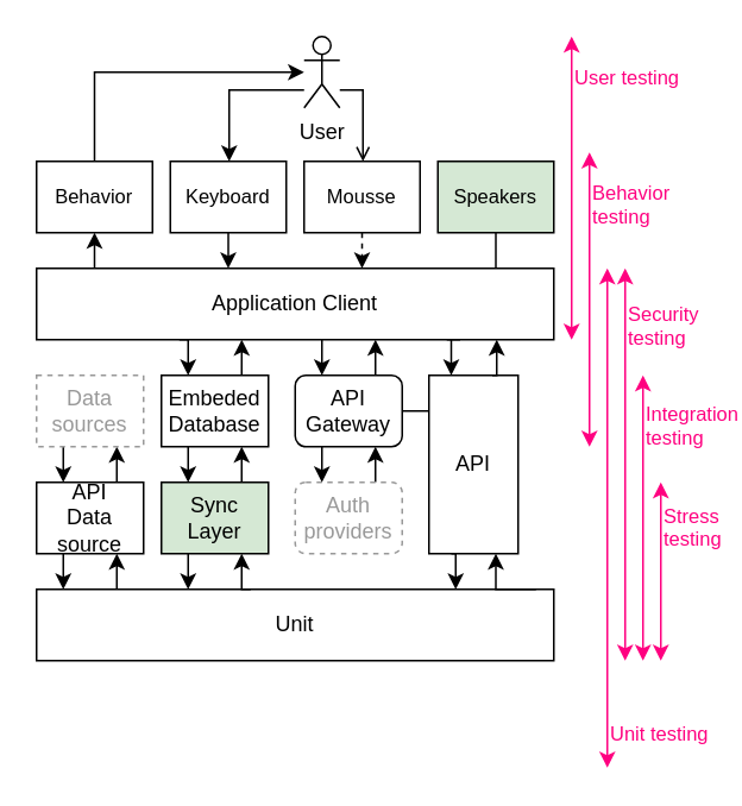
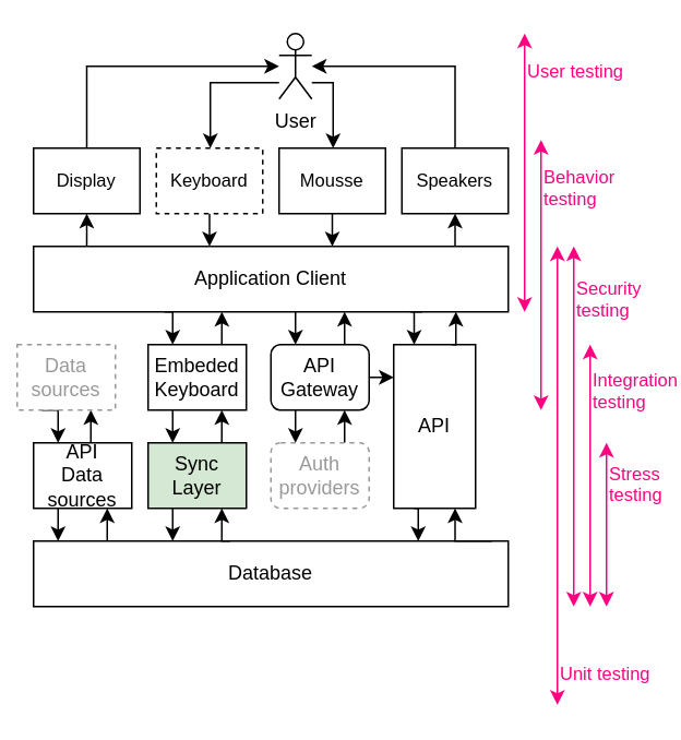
  <mxCell id="0" />
  <mxCell id="1" parent="0" />
  <mxCell id="2" style="edgeStyle=orthogonalEdgeStyle;rounded=0;orthogonalLoop=1;jettySize=auto;html=1;strokeColor=#000000;fontColor=#000000;" edge="1" parent="1" source="3" target="42"><mxGeometry relative="1" as="geometry"><Array as="points"><mxPoint x="53" y="40" /></Array></mxGeometry></mxCell>
- <mxCell id="3" value="Behavior" style="rounded=0;whiteSpace=wrap;html=1;fontSize=11;" vertex="1" parent="1"><mxGeometry x="20" y="90" width="65" height="40" as="geometry" /></mxCell>
+ <mxCell id="3" value="Display" style="rounded=0;whiteSpace=wrap;html=1;fontSize=11;" vertex="1" parent="1"><mxGeometry x="20" y="90" width="65" height="40" as="geometry" /></mxCell>
  <mxCell id="4" style="edgeStyle=orthogonalEdgeStyle;rounded=0;orthogonalLoop=1;jettySize=auto;html=1;exitX=0.5;exitY=1;exitDx=0;exitDy=0;" edge="1" parent="1" source="5" target="12"><mxGeometry relative="1" as="geometry"><Array as="points"><mxPoint x="140" y="160" /><mxPoint x="140" y="160" /></Array></mxGeometry></mxCell>
- <mxCell id="5" value="Keyboard" style="rounded=0;whiteSpace=wrap;html=1;fontSize=11;" vertex="1" parent="1"><mxGeometry x="95" y="90" width="65" height="40" as="geometry" /></mxCell>
- <mxCell id="6" style="edgeStyle=orthogonalEdgeStyle;rounded=0;orthogonalLoop=1;jettySize=auto;html=1;exitX=0.5;exitY=1;exitDx=0;exitDy=0;dashed=1;" edge="1" parent="1" source="7" target="12"><mxGeometry relative="1" as="geometry"><Array as="points"><mxPoint x="210" y="160" /><mxPoint x="210" y="160" /></Array></mxGeometry></mxCell>
+ <mxCell id="5" value="Keyboard" style="rounded=0;whiteSpace=wrap;html=1;fontSize=11;dashed=1;" vertex="1" parent="1"><mxGeometry x="95" y="90" width="65" height="40" as="geometry" /></mxCell>
+ <mxCell id="6" style="edgeStyle=orthogonalEdgeStyle;rounded=0;orthogonalLoop=1;jettySize=auto;html=1;exitX=0.5;exitY=1;exitDx=0;exitDy=0;" edge="1" parent="1" source="7" target="12"><mxGeometry relative="1" as="geometry"><Array as="points"><mxPoint x="210" y="160" /><mxPoint x="210" y="160" /></Array></mxGeometry></mxCell>
  <mxCell id="7" value="Mousse" style="rounded=0;whiteSpace=wrap;html=1;fontSize=11;" vertex="1" parent="1"><mxGeometry x="170" y="90" width="65" height="40" as="geometry" /></mxCell>
- <mxCell id="9" value="Speakers" style="rounded=0;whiteSpace=wrap;html=1;fontSize=11;fillColor=#d5e8d4;" vertex="1" parent="1"><mxGeometry x="245" y="90" width="65" height="40" as="geometry" /></mxCell>
+ <mxCell id="8" style="edgeStyle=orthogonalEdgeStyle;rounded=0;orthogonalLoop=1;jettySize=auto;html=1;strokeColor=#000000;fontColor=#000000;" edge="1" parent="1" source="9" target="42"><mxGeometry relative="1" as="geometry"><Array as="points"><mxPoint x="278" y="40" /></Array></mxGeometry></mxCell>
+ <mxCell id="9" value="Speakers" style="rounded=0;whiteSpace=wrap;html=1;fontSize=11;" vertex="1" parent="1"><mxGeometry x="245" y="90" width="65" height="40" as="geometry" /></mxCell>
  <mxCell id="10" style="edgeStyle=orthogonalEdgeStyle;rounded=0;orthogonalLoop=1;jettySize=auto;html=1;entryX=0.5;entryY=1;entryDx=0;entryDy=0;" edge="1" parent="1" source="12" target="3"><mxGeometry relative="1" as="geometry"><Array as="points"><mxPoint x="70" y="150" /><mxPoint x="70" y="150" /></Array></mxGeometry></mxCell>
- <mxCell id="11" style="edgeStyle=orthogonalEdgeStyle;rounded=0;orthogonalLoop=1;jettySize=auto;html=1;entryX=0.5;entryY=1;entryDx=0;entryDy=0;endArrow=none;" edge="1" parent="1" source="12" target="9"><mxGeometry relative="1" as="geometry"><Array as="points"><mxPoint x="280" y="160" /><mxPoint x="280" y="160" /></Array></mxGeometry></mxCell>
+ <mxCell id="11" style="edgeStyle=orthogonalEdgeStyle;rounded=0;orthogonalLoop=1;jettySize=auto;html=1;entryX=0.5;entryY=1;entryDx=0;entryDy=0;" edge="1" parent="1" source="12" target="9"><mxGeometry relative="1" as="geometry"><Array as="points"><mxPoint x="280" y="160" /><mxPoint x="280" y="160" /></Array></mxGeometry></mxCell>
  <mxCell id="12" value="Application Client" style="rounded=0;whiteSpace=wrap;html=1;" vertex="1" parent="1"><mxGeometry x="20" y="150" width="290" height="40" as="geometry" /></mxCell>
  <mxCell id="13" style="edgeStyle=orthogonalEdgeStyle;rounded=0;orthogonalLoop=1;jettySize=auto;html=1;entryX=0.75;entryY=1;entryDx=0;entryDy=0;" edge="1" parent="1" source="14" target="17"><mxGeometry relative="1" as="geometry"><Array as="points"><mxPoint x="70" y="330" /><mxPoint x="70" y="330" /></Array></mxGeometry></mxCell>
- <mxCell id="14" value="Unit" style="rounded=0;whiteSpace=wrap;html=1;" vertex="1" parent="1"><mxGeometry x="20" y="330" width="290" height="40" as="geometry" /></mxCell>
+ <mxCell id="14" value="Database" style="rounded=0;whiteSpace=wrap;html=1;" vertex="1" parent="1"><mxGeometry x="20" y="330" width="290" height="40" as="geometry" /></mxCell>
  <mxCell id="15" style="edgeStyle=orthogonalEdgeStyle;rounded=0;orthogonalLoop=1;jettySize=auto;html=1;entryX=0.75;entryY=1;entryDx=0;entryDy=0;exitX=0.75;exitY=0;exitDx=0;exitDy=0;" edge="1" parent="1" source="17" target="19"><mxGeometry relative="1" as="geometry"><mxPoint x="80" y="260" as="sourcePoint" /></mxGeometry></mxCell>
  <mxCell id="16" style="edgeStyle=orthogonalEdgeStyle;rounded=0;orthogonalLoop=1;jettySize=auto;html=1;exitX=0.25;exitY=1;exitDx=0;exitDy=0;" edge="1" parent="1" source="17" target="14"><mxGeometry relative="1" as="geometry"><Array as="points"><mxPoint x="70" y="330" /><mxPoint x="70" y="330" /></Array></mxGeometry></mxCell>
- <mxCell id="17" value="API&lt;br&gt;Data source" style="rounded=0;whiteSpace=wrap;html=1;" vertex="1" parent="1"><mxGeometry x="20" y="270" width="60" height="40" as="geometry" /></mxCell>
+ <mxCell id="17" value="API&lt;br&gt;Data sources" style="rounded=0;whiteSpace=wrap;html=1;" vertex="1" parent="1"><mxGeometry x="20" y="270" width="60" height="40" as="geometry" /></mxCell>
  <mxCell id="18" style="edgeStyle=orthogonalEdgeStyle;rounded=0;orthogonalLoop=1;jettySize=auto;html=1;exitX=0.25;exitY=1;exitDx=0;exitDy=0;entryX=0.25;entryY=0;entryDx=0;entryDy=0;" edge="1" parent="1" source="19" target="17"><mxGeometry relative="1" as="geometry" /></mxCell>
- <mxCell id="19" value="Data sources" style="rounded=0;whiteSpace=wrap;html=1;dashed=1;strokeColor=#999999;fontColor=#999999;" vertex="1" parent="1"><mxGeometry x="20" y="210" width="60" height="40" as="geometry" /></mxCell>
+ <mxCell id="19" value="Data sources" style="rounded=0;whiteSpace=wrap;html=1;dashed=1;strokeColor=#999999;fontColor=#999999;" vertex="1" parent="1"><mxGeometry x="10" y="210" width="60" height="40" as="geometry" /></mxCell>
  <mxCell id="20" value="" style="group" vertex="1" connectable="0" parent="1"><mxGeometry x="80" y="200" width="80" height="120" as="geometry" /></mxCell>
  <mxCell id="21" style="edgeStyle=orthogonalEdgeStyle;rounded=0;orthogonalLoop=1;jettySize=auto;html=1;entryX=0.25;entryY=0;entryDx=0;entryDy=0;" edge="1" target="23" parent="20"><mxGeometry relative="1" as="geometry"><mxPoint x="20.029" y="-10" as="sourcePoint" /><Array as="points"><mxPoint x="25" y="-10" /></Array></mxGeometry></mxCell>
  <mxCell id="22" style="edgeStyle=orthogonalEdgeStyle;rounded=0;orthogonalLoop=1;jettySize=auto;html=1;exitX=0.75;exitY=0;exitDx=0;exitDy=0;" edge="1" parent="20"><mxGeometry relative="1" as="geometry"><mxPoint x="50" y="10" as="sourcePoint" /><mxPoint x="55.029" y="-10" as="targetPoint" /><Array as="points"><mxPoint x="55" y="10" /></Array></mxGeometry></mxCell>
- <mxCell id="23" value="Embeded&lt;br&gt;Database" style="rounded=0;whiteSpace=wrap;html=1;" vertex="1" parent="20"><mxGeometry x="10" y="10" width="60" height="40" as="geometry" /></mxCell>
+ <mxCell id="23" value="Embeded&lt;br&gt;Keyboard" style="rounded=0;whiteSpace=wrap;html=1;" vertex="1" parent="20"><mxGeometry x="10" y="10" width="60" height="40" as="geometry" /></mxCell>
  <mxCell id="24" style="edgeStyle=orthogonalEdgeStyle;rounded=0;orthogonalLoop=1;jettySize=auto;html=1;exitX=0.75;exitY=0;exitDx=0;exitDy=0;entryX=0.75;entryY=1;entryDx=0;entryDy=0;" edge="1" source="25" target="23" parent="20"><mxGeometry relative="1" as="geometry" /></mxCell>
  <mxCell id="25" value="Sync Layer" style="rounded=0;whiteSpace=wrap;html=1;fillColor=#d5e8d4;" vertex="1" parent="20"><mxGeometry x="10" y="70" width="60" height="40" as="geometry" /></mxCell>
  <mxCell id="26" style="edgeStyle=orthogonalEdgeStyle;rounded=0;orthogonalLoop=1;jettySize=auto;html=1;exitX=0.25;exitY=1;exitDx=0;exitDy=0;entryX=0.25;entryY=0;entryDx=0;entryDy=0;" edge="1" source="23" target="25" parent="20"><mxGeometry relative="1" as="geometry" /></mxCell>
  <mxCell id="27" style="edgeStyle=orthogonalEdgeStyle;rounded=0;orthogonalLoop=1;jettySize=auto;html=1;entryX=0.75;entryY=1;entryDx=0;entryDy=0;" edge="1" target="25" parent="20"><mxGeometry relative="1" as="geometry"><mxPoint x="60.029" y="130" as="sourcePoint" /><Array as="points"><mxPoint x="55" y="130" /></Array></mxGeometry></mxCell>
  <mxCell id="28" value="" style="group" vertex="1" connectable="0" parent="1"><mxGeometry x="130" y="190" width="180" height="140" as="geometry" /></mxCell>
  <mxCell id="29" style="edgeStyle=orthogonalEdgeStyle;rounded=0;orthogonalLoop=1;jettySize=auto;html=1;entryX=0.25;entryY=0;entryDx=0;entryDy=0;" edge="1" target="35" parent="28"><mxGeometry relative="1" as="geometry"><mxPoint x="50" as="sourcePoint" /><Array as="points"><mxPoint x="50" /></Array></mxGeometry></mxCell>
  <mxCell id="30" style="edgeStyle=orthogonalEdgeStyle;rounded=0;orthogonalLoop=1;jettySize=auto;html=1;entryX=0.25;entryY=0;entryDx=0;entryDy=0;" edge="1" target="32" parent="28"><mxGeometry relative="1" as="geometry"><mxPoint x="127.5" as="sourcePoint" /><Array as="points"><mxPoint x="120" /><mxPoint x="120" /></Array></mxGeometry></mxCell>
  <mxCell id="31" style="edgeStyle=orthogonalEdgeStyle;rounded=0;orthogonalLoop=1;jettySize=auto;html=1;exitX=0.25;exitY=1;exitDx=0;exitDy=0;" edge="1" source="32" parent="28"><mxGeometry relative="1" as="geometry"><mxPoint x="125" y="140" as="targetPoint" /><Array as="points"><mxPoint x="125" y="130" /><mxPoint x="125" y="130" /></Array></mxGeometry></mxCell>
  <mxCell id="32" value="API" style="rounded=0;whiteSpace=wrap;html=1;" vertex="1" parent="28"><mxGeometry x="110" y="20" width="50" height="100" as="geometry" /></mxCell>
  <mxCell id="33" style="edgeStyle=orthogonalEdgeStyle;rounded=0;orthogonalLoop=1;jettySize=auto;html=1;" edge="1" parent="28"><mxGeometry relative="1" as="geometry"><mxPoint x="80.008" y="20" as="sourcePoint" /><mxPoint x="80" as="targetPoint" /><Array as="points"><mxPoint x="80" y="10" /><mxPoint x="80" y="10" /></Array></mxGeometry></mxCell>
- <mxCell id="34" style="edgeStyle=orthogonalEdgeStyle;rounded=0;orthogonalLoop=1;jettySize=auto;html=1;endArrow=none;" edge="1" source="35" target="32" parent="28"><mxGeometry relative="1" as="geometry"><Array as="points"><mxPoint x="100" y="40" /><mxPoint x="100" y="40" /></Array></mxGeometry></mxCell>
+ <mxCell id="34" style="edgeStyle=orthogonalEdgeStyle;rounded=0;orthogonalLoop=1;jettySize=auto;html=1;" edge="1" source="35" target="32" parent="28"><mxGeometry relative="1" as="geometry"><Array as="points"><mxPoint x="100" y="40" /><mxPoint x="100" y="40" /></Array></mxGeometry></mxCell>
  <mxCell id="35" value="API&lt;br&gt;Gateway" style="whiteSpace=wrap;html=1;rounded=1;" vertex="1" parent="28"><mxGeometry x="35" y="20" width="60" height="40" as="geometry" /></mxCell>
  <mxCell id="36" style="edgeStyle=orthogonalEdgeStyle;rounded=0;orthogonalLoop=1;jettySize=auto;html=1;exitX=0.75;exitY=0;exitDx=0;exitDy=0;entryX=0.75;entryY=1;entryDx=0;entryDy=0;" edge="1" source="37" target="35" parent="28"><mxGeometry relative="1" as="geometry" /></mxCell>
  <mxCell id="37" value="Auth&lt;br&gt;providers" style="whiteSpace=wrap;html=1;fontColor=#999999;strokeColor=#999999;dashed=1;rounded=1;" vertex="1" parent="28"><mxGeometry x="35" y="80" width="60" height="40" as="geometry" /></mxCell>
  <mxCell id="38" style="edgeStyle=orthogonalEdgeStyle;rounded=0;orthogonalLoop=1;jettySize=auto;html=1;exitX=0.25;exitY=1;exitDx=0;exitDy=0;entryX=0.25;entryY=0;entryDx=0;entryDy=0;" edge="1" source="35" target="37" parent="28"><mxGeometry relative="1" as="geometry" /></mxCell>
  <mxCell id="39" style="edgeStyle=orthogonalEdgeStyle;rounded=0;orthogonalLoop=1;jettySize=auto;html=1;entryX=0.75;entryY=1;entryDx=0;entryDy=0;" edge="1" target="32" parent="28"><mxGeometry relative="1" as="geometry"><mxPoint x="162.5" y="140" as="sourcePoint" /><Array as="points"><mxPoint x="170" y="140" /><mxPoint x="170" y="140" /></Array></mxGeometry></mxCell>
  <mxCell id="40" style="edgeStyle=orthogonalEdgeStyle;rounded=0;orthogonalLoop=1;jettySize=auto;html=1;strokeColor=#000000;fontColor=#000000;" edge="1" parent="1" source="42" target="5"><mxGeometry relative="1" as="geometry"><Array as="points"><mxPoint x="128" y="50" /></Array></mxGeometry></mxCell>
- <mxCell id="41" style="edgeStyle=orthogonalEdgeStyle;rounded=0;orthogonalLoop=1;jettySize=auto;html=1;strokeColor=#000000;fontColor=#000000;endArrow=open;" edge="1" parent="1" source="42" target="7"><mxGeometry relative="1" as="geometry"><Array as="points"><mxPoint x="203" y="50" /></Array></mxGeometry></mxCell>
+ <mxCell id="41" style="edgeStyle=orthogonalEdgeStyle;rounded=0;orthogonalLoop=1;jettySize=auto;html=1;strokeColor=#000000;fontColor=#000000;" edge="1" parent="1" source="42" target="7"><mxGeometry relative="1" as="geometry"><Array as="points"><mxPoint x="203" y="50" /></Array></mxGeometry></mxCell>
  <mxCell id="42" value="User" style="shape=umlActor;verticalLabelPosition=bottom;verticalAlign=top;html=1;outlineConnect=0;strokeColor=#000000;fillColor=none;fontColor=#000000;" vertex="1" parent="1"><mxGeometry x="170" y="20" width="20" height="40" as="geometry" /></mxCell>
  <mxCell id="43" value="User testing" style="endArrow=classic;startArrow=classic;html=1;rounded=0;strokeColor=#FF0080;align=left;fontColor=#FF0080;verticalAlign=top;spacing=2;" edge="1" parent="1"><mxGeometry x="0.882" width="50" height="50" relative="1" as="geometry"><mxPoint x="320" y="190" as="sourcePoint" /><mxPoint x="320" y="20" as="targetPoint" /><mxPoint as="offset" /></mxGeometry></mxCell>
  <mxCell id="44" value="Unit testing" style="endArrow=classic;startArrow=classic;html=1;rounded=0;strokeColor=#FF0080;align=left;fontColor=#FF0080;verticalAlign=bottom;spacing=2;" edge="1" parent="1"><mxGeometry x="-0.929" width="50" height="50" relative="1" as="geometry"><mxPoint x="340" y="430" as="sourcePoint" /><mxPoint x="340" y="150" as="targetPoint" /><mxPoint as="offset" /></mxGeometry></mxCell>
  <mxCell id="45" value="Integration&lt;br&gt;testing" style="endArrow=classic;startArrow=classic;html=1;rounded=0;strokeColor=#FF0080;align=left;fontColor=#FF0080;verticalAlign=top;spacing=2;" edge="1" parent="1"><mxGeometry x="0.882" width="50" height="50" relative="1" as="geometry"><mxPoint x="360" y="370" as="sourcePoint" /><mxPoint x="360" y="210" as="targetPoint" /><mxPoint as="offset" /></mxGeometry></mxCell>
  <mxCell id="46" value="Stress&lt;br&gt;testing" style="endArrow=classic;startArrow=classic;html=1;rounded=0;strokeColor=#FF0080;align=left;fontColor=#FF0080;verticalAlign=top;spacing=2;" edge="1" parent="1"><mxGeometry x="0.882" width="50" height="50" relative="1" as="geometry"><mxPoint x="370" y="370" as="sourcePoint" /><mxPoint x="370" y="270" as="targetPoint" /><mxPoint as="offset" /></mxGeometry></mxCell>
  <mxCell id="47" style="edgeStyle=orthogonalEdgeStyle;rounded=0;orthogonalLoop=1;jettySize=auto;html=1;exitX=0.75;exitY=0;exitDx=0;exitDy=0;" edge="1" parent="1"><mxGeometry relative="1" as="geometry"><mxPoint x="275.5" y="210" as="sourcePoint" /><mxPoint x="278" y="190" as="targetPoint" /><Array as="points"><mxPoint x="278" y="210" /></Array></mxGeometry></mxCell>
  <mxCell id="48" style="edgeStyle=orthogonalEdgeStyle;rounded=0;orthogonalLoop=1;jettySize=auto;html=1;exitX=0.25;exitY=1;exitDx=0;exitDy=0;" edge="1" source="25" parent="1"><mxGeometry relative="1" as="geometry"><mxPoint x="105" y="330" as="targetPoint" /><Array as="points"><mxPoint x="105" y="320" /><mxPoint x="105" y="320" /></Array></mxGeometry></mxCell>
  <mxCell id="49" value="Security&lt;br&gt;testing" style="endArrow=classic;startArrow=classic;html=1;rounded=0;strokeColor=#FF0080;align=left;fontColor=#FF0080;verticalAlign=top;spacing=2;" edge="1" parent="1"><mxGeometry x="0.882" width="50" height="50" relative="1" as="geometry"><mxPoint x="350" y="370" as="sourcePoint" /><mxPoint x="350" y="150" as="targetPoint" /><mxPoint as="offset" /></mxGeometry></mxCell>
  <mxCell id="50" value="Behavior&lt;br&gt;testing" style="endArrow=classic;startArrow=classic;html=1;rounded=0;strokeColor=#FF0080;align=left;fontColor=#FF0080;verticalAlign=top;spacing=2;" edge="1" parent="1"><mxGeometry x="0.882" width="50" height="50" relative="1" as="geometry"><mxPoint x="330" y="250" as="sourcePoint" /><mxPoint x="330" y="85" as="targetPoint" /><mxPoint as="offset" /></mxGeometry></mxCell>
